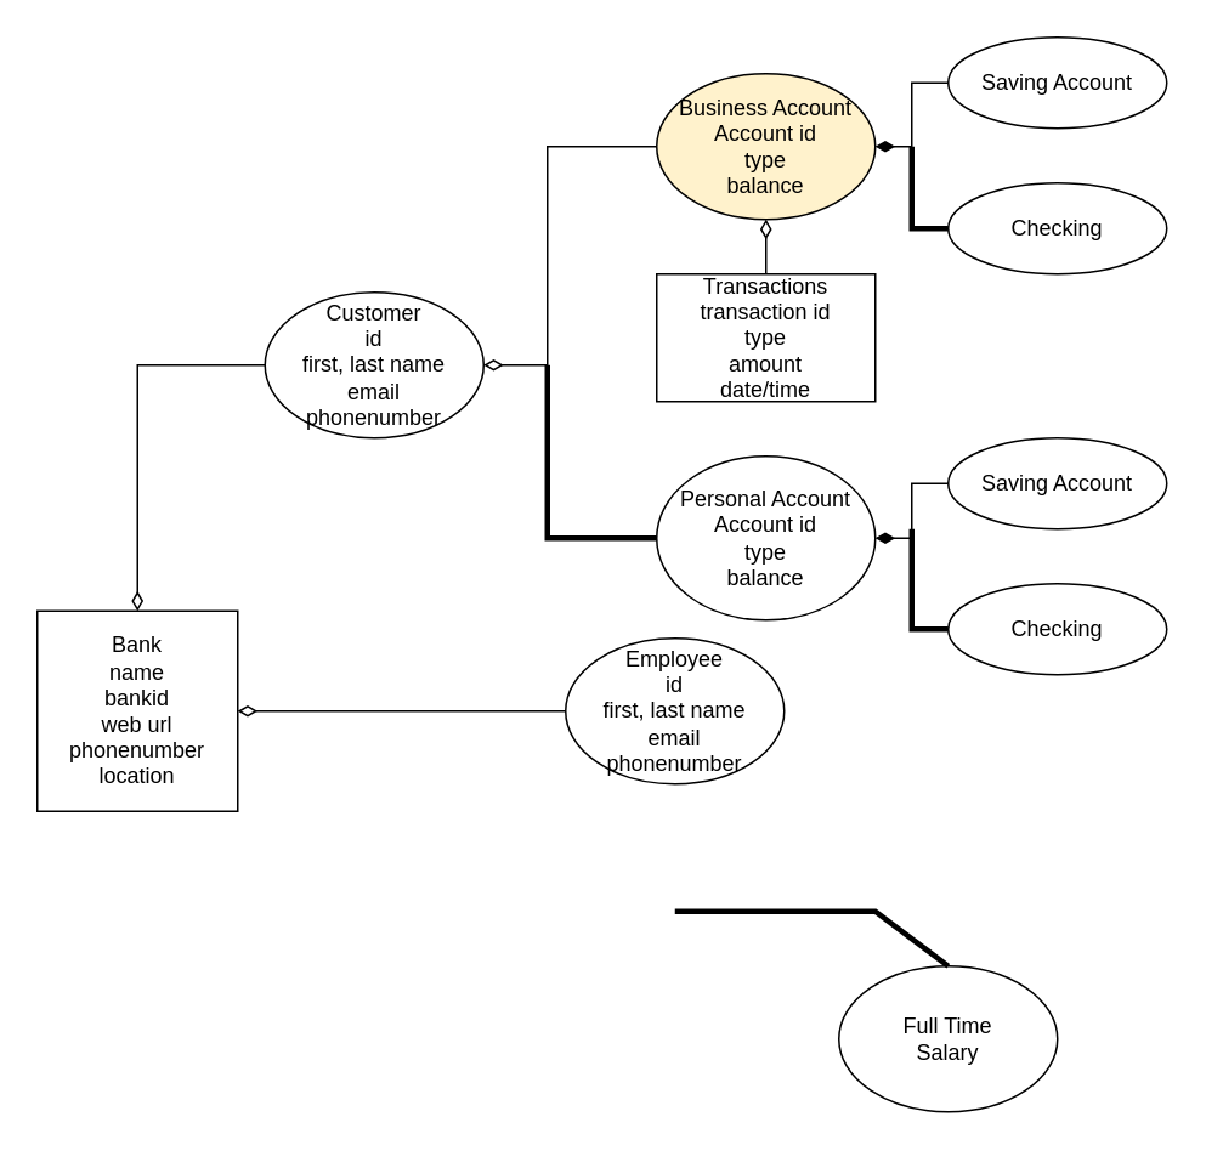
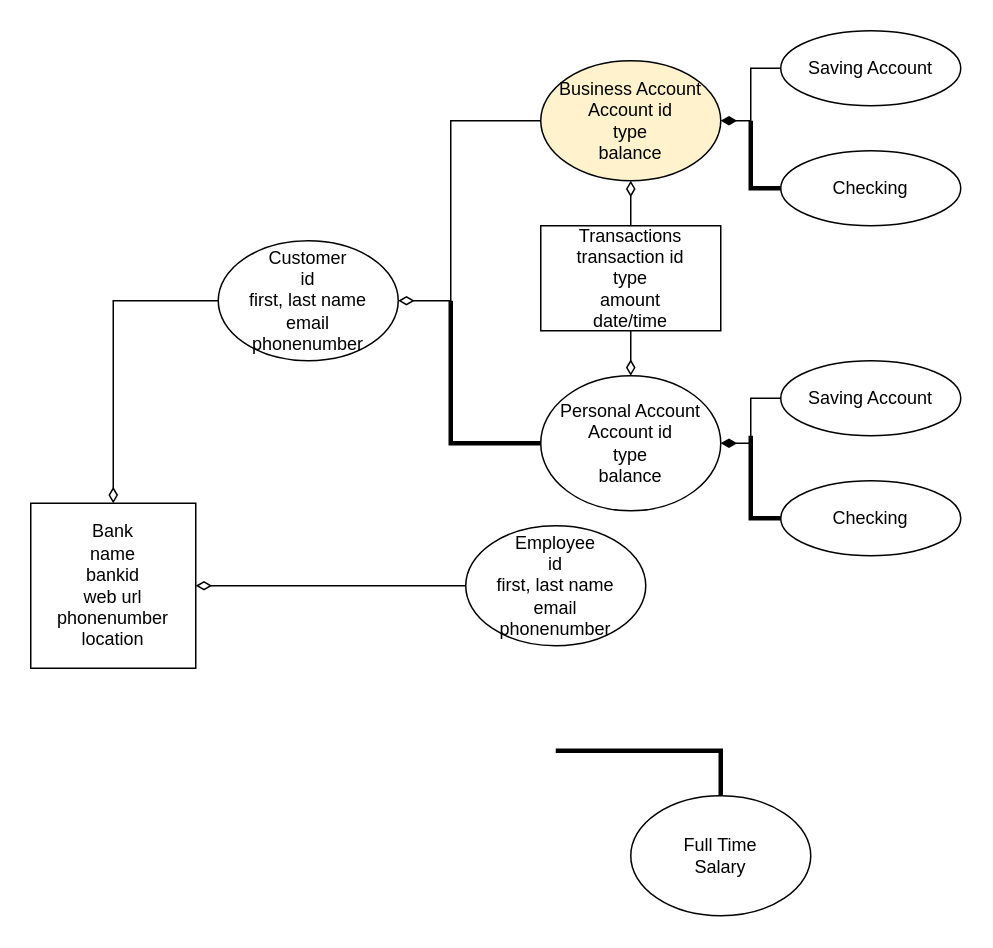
  <mxCell id="0" />
  <mxCell id="1" parent="0" />
  <mxCell id="2" value="Bank&lt;br&gt;name&lt;br&gt;bankid&lt;br&gt;web url&lt;br&gt;phonenumber&lt;br&gt;location" style="whiteSpace=wrap;html=1;aspect=fixed;" parent="1" vertex="1"><mxGeometry x="20" y="335" width="110" height="110" as="geometry" /></mxCell>
  <mxCell id="3" value="Employee&lt;br&gt;id&lt;br&gt;first, last name&lt;br&gt;email&lt;br&gt;phonenumber" style="ellipse;whiteSpace=wrap;html=1;" parent="1" vertex="1"><mxGeometry x="310" y="350" width="120" height="80" as="geometry" /></mxCell>
- <mxCell id="4" value="Full Time&lt;br&gt;Salary" style="ellipse;whiteSpace=wrap;html=1;" parent="1" vertex="1"><mxGeometry x="460" y="530" width="120" height="80" as="geometry" /></mxCell>
+ <mxCell id="4" value="Full Time&lt;br&gt;Salary" style="ellipse;whiteSpace=wrap;html=1;" parent="1" vertex="1"><mxGeometry x="420" y="530" width="120" height="80" as="geometry" /></mxCell>
  <mxCell id="5" value="Customer&lt;br&gt;id&lt;br&gt;first, last name&lt;br&gt;email&lt;br&gt;phonenumber" style="ellipse;whiteSpace=wrap;html=1;" parent="1" vertex="1"><mxGeometry x="145" y="160" width="120" height="80" as="geometry" /></mxCell>
  <mxCell id="6" value="Personal Account&lt;br&gt;Account id&lt;br style=&quot;border-color: var(--border-color);&quot;&gt;type&lt;br style=&quot;border-color: var(--border-color);&quot;&gt;balance" style="ellipse;whiteSpace=wrap;html=1;" parent="1" vertex="1"><mxGeometry x="360" y="250" width="120" height="90" as="geometry" /></mxCell>
  <mxCell id="7" value="Business Account&lt;br&gt;Account id&lt;br&gt;type&lt;br&gt;balance" style="ellipse;whiteSpace=wrap;html=1;fillColor=#fff2cc;" parent="1" vertex="1"><mxGeometry x="360" y="40" width="120" height="80" as="geometry" /></mxCell>
  <mxCell id="8" value="Saving Account" style="ellipse;whiteSpace=wrap;html=1;" parent="1" vertex="1"><mxGeometry x="520" width="120" height="50" as="geometry" y="20" /></mxCell>
  <mxCell id="9" value="Checking" style="ellipse;whiteSpace=wrap;html=1;" parent="1" vertex="1"><mxGeometry x="520" y="100" width="120" height="50" as="geometry" /></mxCell>
  <mxCell id="10" style="edgeStyle=orthogonalEdgeStyle;rounded=0;orthogonalLoop=1;jettySize=auto;html=1;exitX=0.5;exitY=1;exitDx=0;exitDy=0;" parent="1" source="8" target="8" edge="1"><mxGeometry relative="1" as="geometry" /></mxCell>
  <mxCell id="11" value="Saving Account" style="ellipse;whiteSpace=wrap;html=1;" parent="1" vertex="1"><mxGeometry x="520" y="240" width="120" height="50" as="geometry" /></mxCell>
  <mxCell id="12" value="Checking" style="ellipse;whiteSpace=wrap;html=1;" parent="1" vertex="1"><mxGeometry x="520" y="320" width="120" height="50" as="geometry" /></mxCell>
  <mxCell id="13" value="Transactions&lt;br&gt;transaction id&lt;br&gt;type&lt;br&gt;amount&lt;br&gt;date/time" style="whiteSpace=wrap;html=1;" parent="1" vertex="1"><mxGeometry x="360" y="150" width="120" height="70" as="geometry" /></mxCell>
  <mxCell id="14" value="" style="endArrow=none;startArrow=diamondThin;endFill=0;startFill=0;html=1;verticalAlign=bottom;labelBackgroundColor=none;strokeWidth=1;startSize=8;endSize=8;rounded=0;exitX=1;exitY=0.5;exitDx=0;exitDy=0;entryX=0;entryY=0.5;entryDx=0;entryDy=0;" edge="1" parent="1" source="2" target="3"><mxGeometry width="160" relative="1" as="geometry"><mxPoint x="150" y="389.5" as="sourcePoint" /><mxPoint x="310" y="389.5" as="targetPoint" /></mxGeometry></mxCell>
  <mxCell id="15" value="" style="endArrow=none;startArrow=diamondThin;endFill=0;startFill=0;html=1;verticalAlign=bottom;labelBackgroundColor=none;strokeWidth=1;startSize=8;endSize=8;rounded=0;entryX=0;entryY=0.5;entryDx=0;entryDy=0;exitX=0.5;exitY=0;exitDx=0;exitDy=0;" edge="1" parent="1" source="2" target="5"><mxGeometry width="160" relative="1" as="geometry"><mxPoint x="-80" y="210" as="sourcePoint" /><mxPoint x="80" y="210" as="targetPoint" /><Array as="points"><mxPoint x="75" y="200" /></Array></mxGeometry></mxCell>
  <mxCell id="16" value="" style="endArrow=none;startArrow=none;endFill=0;startFill=0;endSize=8;html=1;verticalAlign=bottom;labelBackgroundColor=none;strokeWidth=3;rounded=0;entryX=0.5;entryY=0;entryDx=0;entryDy=0;" edge="1" parent="1" target="4"><mxGeometry width="160" relative="1" as="geometry"><mxPoint x="370" y="500" as="sourcePoint" /><mxPoint x="490" y="510" as="targetPoint" /><Array as="points"><mxPoint x="480" y="500" /></Array></mxGeometry></mxCell>
  <mxCell id="17" value="" style="endArrow=none;startArrow=diamondThin;endFill=0;startFill=0;html=1;verticalAlign=bottom;labelBackgroundColor=none;strokeWidth=1;startSize=8;endSize=8;rounded=0;entryX=0;entryY=0.5;entryDx=0;entryDy=0;exitX=1;exitY=0.5;exitDx=0;exitDy=0;" edge="1" parent="1" source="5" target="7"><mxGeometry width="160" relative="1" as="geometry"><mxPoint x="190" y="120" as="sourcePoint" /><mxPoint x="350" y="120" as="targetPoint" /><Array as="points"><mxPoint x="300" y="200" /><mxPoint x="300" y="80" /></Array></mxGeometry></mxCell>
  <mxCell id="18" value="" style="endArrow=none;startArrow=none;endFill=0;startFill=0;endSize=8;html=1;verticalAlign=bottom;labelBackgroundColor=none;strokeWidth=3;rounded=0;entryX=0;entryY=0.5;entryDx=0;entryDy=0;" edge="1" parent="1" target="6"><mxGeometry width="160" relative="1" as="geometry"><mxPoint x="300" y="200" as="sourcePoint" /><mxPoint x="340" y="290" as="targetPoint" /><Array as="points"><mxPoint x="300" y="295" /></Array></mxGeometry></mxCell>
  <mxCell id="19" value="" style="endArrow=none;startArrow=diamondThin;endFill=0;startFill=1;html=1;verticalAlign=bottom;labelBackgroundColor=none;strokeWidth=1;startSize=8;endSize=8;rounded=0;entryX=0;entryY=0.5;entryDx=0;entryDy=0;exitX=1;exitY=0.5;exitDx=0;exitDy=0;" edge="1" parent="1" source="7" target="8"><mxGeometry width="160" relative="1" as="geometry"><mxPoint x="540" y="180" as="sourcePoint" /><mxPoint x="700" y="180" as="targetPoint" /><Array as="points"><mxPoint x="500" y="80" /><mxPoint x="500" y="45" /></Array></mxGeometry></mxCell>
  <mxCell id="20" value="" style="endArrow=none;startArrow=none;endFill=0;startFill=0;endSize=8;html=1;verticalAlign=bottom;labelBackgroundColor=none;strokeWidth=3;rounded=0;entryX=0;entryY=0.5;entryDx=0;entryDy=0;" edge="1" parent="1" target="9"><mxGeometry width="160" relative="1" as="geometry"><mxPoint x="500" y="80" as="sourcePoint" /><mxPoint x="400" y="260" as="targetPoint" /><Array as="points"><mxPoint x="500" y="125" /></Array></mxGeometry></mxCell>
  <mxCell id="21" value="" style="endArrow=none;startArrow=diamondThin;endFill=0;startFill=1;html=1;verticalAlign=bottom;labelBackgroundColor=none;strokeWidth=1;startSize=8;endSize=8;rounded=0;exitX=1;exitY=0.5;exitDx=0;exitDy=0;entryX=0;entryY=0.5;entryDx=0;entryDy=0;" edge="1" parent="1" source="6" target="11"><mxGeometry width="160" relative="1" as="geometry"><mxPoint x="520" y="199.5" as="sourcePoint" /><mxPoint x="680" y="199.5" as="targetPoint" /><Array as="points"><mxPoint x="500" y="295" /><mxPoint x="500" y="265" /></Array></mxGeometry></mxCell>
  <mxCell id="22" value="" style="endArrow=none;startArrow=none;endFill=0;startFill=0;endSize=8;html=1;verticalAlign=bottom;labelBackgroundColor=none;strokeWidth=3;rounded=0;entryX=0;entryY=0.5;entryDx=0;entryDy=0;" edge="1" parent="1" target="12"><mxGeometry width="160" relative="1" as="geometry"><mxPoint x="500" y="290" as="sourcePoint" /><mxPoint x="690" y="420" as="targetPoint" /><Array as="points"><mxPoint x="500" y="345" /></Array></mxGeometry></mxCell>
  <mxCell id="23" value="" style="endArrow=none;startArrow=diamondThin;endFill=0;startFill=0;html=1;verticalAlign=bottom;labelBackgroundColor=none;strokeWidth=1;startSize=8;endSize=8;rounded=0;entryX=0.5;entryY=0;entryDx=0;entryDy=0;exitX=0.5;exitY=1;exitDx=0;exitDy=0;" edge="1" parent="1" source="7" target="13"><mxGeometry width="160" relative="1" as="geometry"><mxPoint x="240" y="170" as="sourcePoint" /><mxPoint x="400" y="170" as="targetPoint" /></mxGeometry></mxCell>
+ <mxCell id="24" value="" style="endArrow=none;startArrow=diamondThin;endFill=0;startFill=0;html=1;verticalAlign=bottom;labelBackgroundColor=none;strokeWidth=1;startSize=8;endSize=8;rounded=0;entryX=0.5;entryY=1;entryDx=0;entryDy=0;exitX=0.5;exitY=0;exitDx=0;exitDy=0;" edge="1" parent="1" source="6" target="13"><mxGeometry width="160" relative="1" as="geometry"><mxPoint x="240" y="170" as="sourcePoint" /><mxPoint x="400" y="170" as="targetPoint" /></mxGeometry></mxCell>
